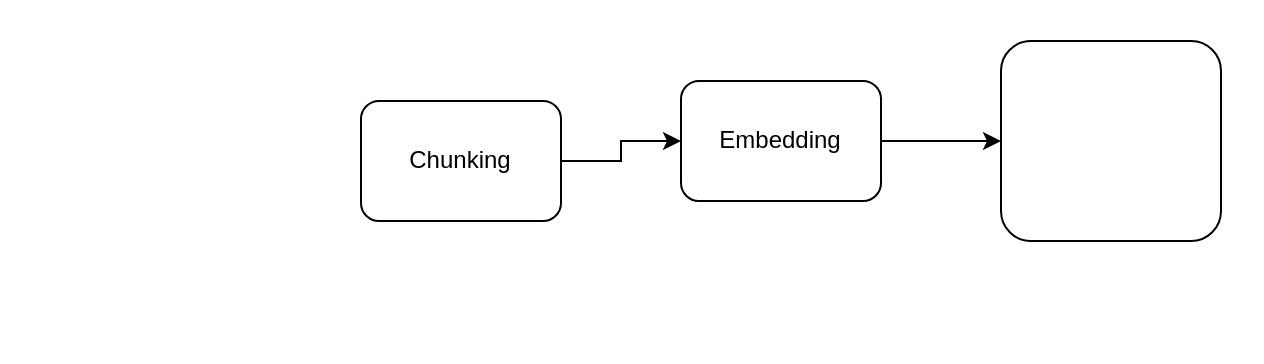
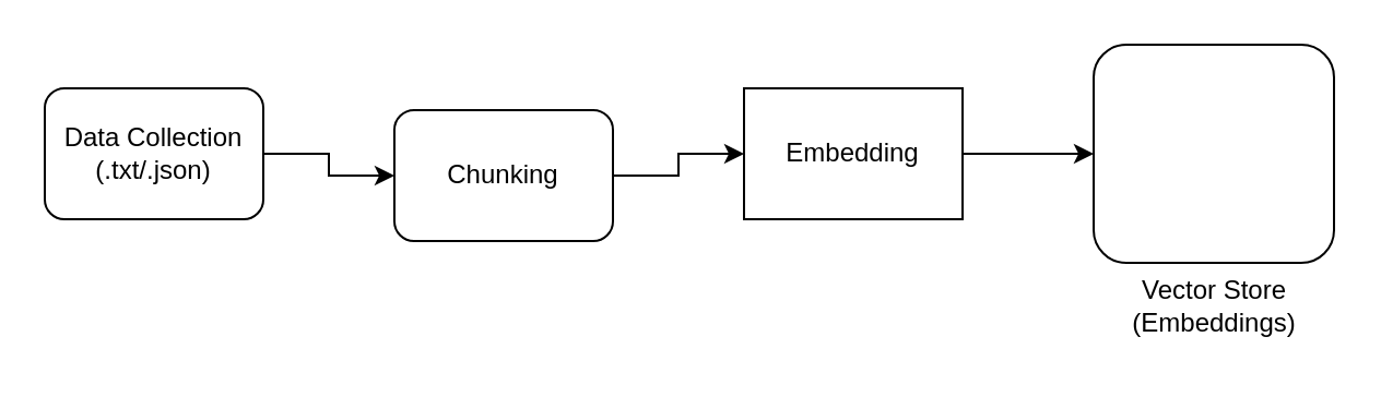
  <mxCell id="0" />
  <mxCell id="1" parent="0" />
+ <mxCell id="2" style="edgeStyle=orthogonalEdgeStyle;rounded=0;orthogonalLoop=1;jettySize=auto;html=1;entryX=0;entryY=0.5;entryDx=0;entryDy=0;" edge="1" parent="1" source="3" target="5"><mxGeometry relative="1" as="geometry" /></mxCell>
+ <mxCell id="3" value="Data Collection&lt;br&gt;(.txt/.json)" style="rounded=1;whiteSpace=wrap;html=1;" vertex="1" parent="1"><mxGeometry x="20" y="40" width="100" height="60" as="geometry" /></mxCell>
  <mxCell id="4" style="edgeStyle=orthogonalEdgeStyle;rounded=0;orthogonalLoop=1;jettySize=auto;html=1;entryX=0;entryY=0.5;entryDx=0;entryDy=0;" edge="1" parent="1" source="5" target="7"><mxGeometry relative="1" as="geometry" /></mxCell>
  <mxCell id="5" value="Chunking" style="rounded=1;whiteSpace=wrap;html=1;" vertex="1" parent="1"><mxGeometry x="180" y="50" width="100" height="60" as="geometry" /></mxCell>
  <mxCell id="6" style="edgeStyle=orthogonalEdgeStyle;rounded=0;orthogonalLoop=1;jettySize=auto;html=1;entryX=0;entryY=0.5;entryDx=0;entryDy=0;" edge="1" parent="1" source="7" target="8"><mxGeometry relative="1" as="geometry" /></mxCell>
- <mxCell id="7" value="Embedding" style="rounded=1;whiteSpace=wrap;html=1;" vertex="1" parent="1"><mxGeometry x="340" y="40" width="100" height="60" as="geometry" /></mxCell>
+ <mxCell id="7" value="Embedding" style="whiteSpace=wrap;html=1;rounded=0;" vertex="1" parent="1"><mxGeometry x="340" y="40" width="100" height="60" as="geometry" /></mxCell>
  <mxCell id="8" value="" style="rounded=1;whiteSpace=wrap;html=1;" vertex="1" parent="1"><mxGeometry x="500" y="20" width="110" height="100" as="geometry" /></mxCell>
+ <mxCell id="9" value="&lt;span style=&quot;text-wrap-mode: wrap;&quot;&gt;Vector Store&lt;/span&gt;&lt;br style=&quot;text-wrap-mode: wrap;&quot;&gt;&lt;span style=&quot;text-wrap-mode: wrap;&quot;&gt;(Embeddings)&lt;/span&gt;" style="text;html=1;align=center;verticalAlign=middle;resizable=0;points=[];autosize=1;strokeColor=none;fillColor=none;" vertex="1" parent="1"><mxGeometry x="505" y="120" width="100" height="40" as="geometry" /></mxCell>
